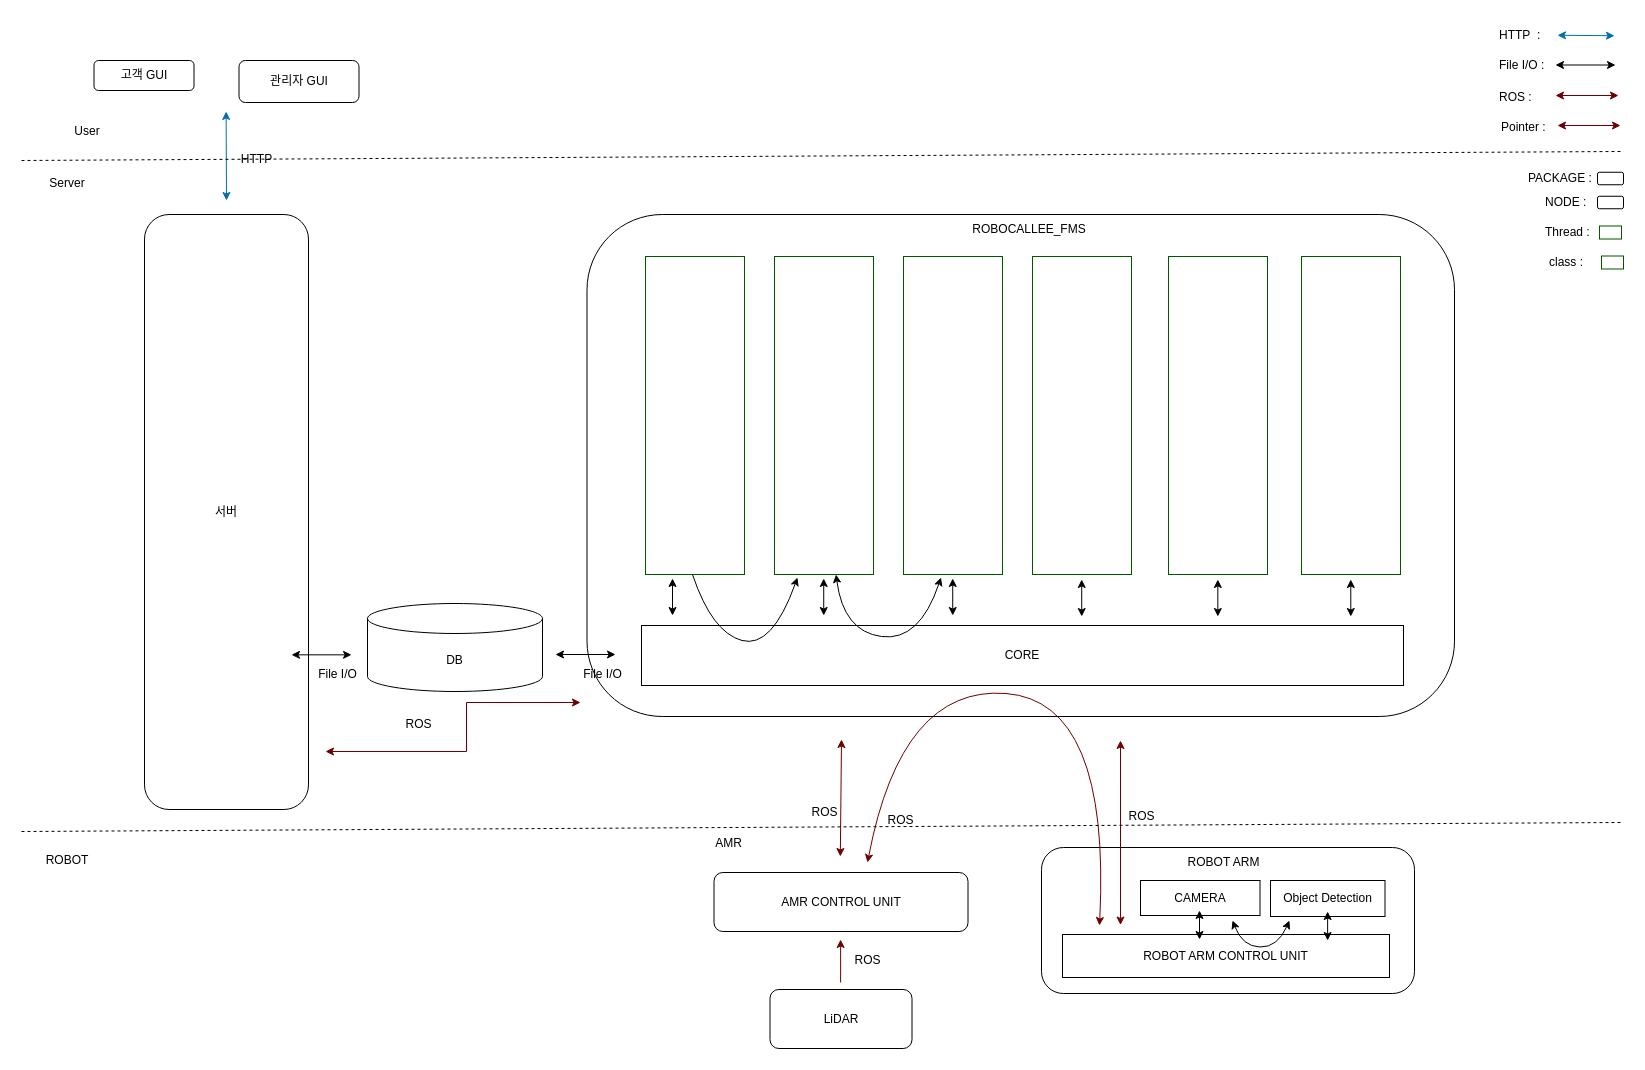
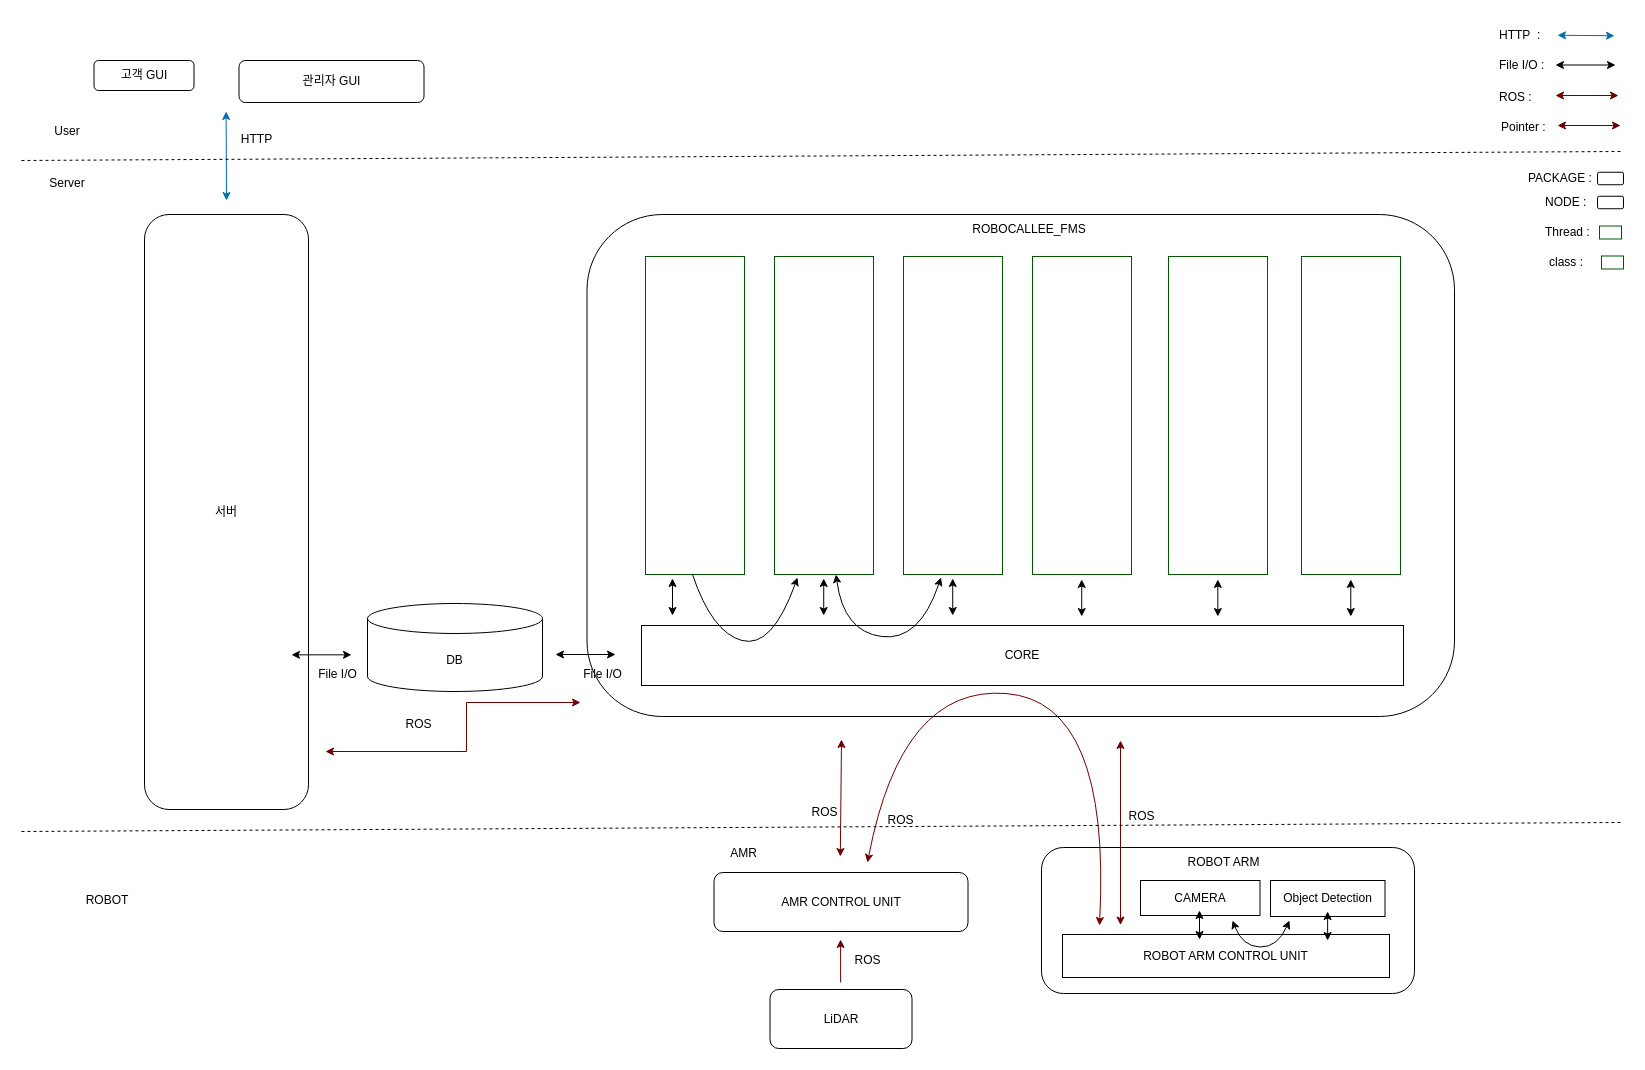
  <mxCell id="0" />
  <mxCell id="1" parent="0" />
  <mxCell id="2" value="" style="rounded=1;whiteSpace=wrap;html=1;fillColor=none;strokeColor=light-dark(#000000,#FFFF33);" parent="1" vertex="1"><mxGeometry x="1041" y="847" width="373" height="146" as="geometry" /></mxCell>
  <mxCell id="3" value="고객 GUI" style="rounded=1;whiteSpace=wrap;html=1;" parent="1" vertex="1"><mxGeometry x="93.5" y="60" width="100" height="30" as="geometry" /></mxCell>
- <mxCell id="4" value="관리자 GUI" style="rounded=1;whiteSpace=wrap;html=1;" parent="1" vertex="1"><mxGeometry x="238.5" y="60" width="120" height="42" as="geometry" /></mxCell>
+ <mxCell id="4" value="관리자 GUI" style="rounded=1;whiteSpace=wrap;html=1;" parent="1" vertex="1"><mxGeometry x="238.5" y="60" width="185" height="42" as="geometry" /></mxCell>
  <mxCell id="5" value="서버" style="rounded=1;whiteSpace=wrap;html=1;fillColor=none;strokeColor=light-dark(#000000,#FFFF33);" parent="1" vertex="1"><mxGeometry x="144" y="214" width="164" height="595" as="geometry" /></mxCell>
  <mxCell id="6" value="" style="rounded=1;whiteSpace=wrap;html=1;fillColor=none;strokeColor=light-dark(#000000,#4C0099);" parent="1" vertex="1"><mxGeometry x="586.5" y="214" width="867.5" height="502" as="geometry" /></mxCell>
  <mxCell id="7" value="DB" style="shape=cylinder3;whiteSpace=wrap;html=1;boundedLbl=1;backgroundOutline=1;size=15;fillColor=none;strokeColor=light-dark(#000000,#EA6B66);" parent="1" vertex="1"><mxGeometry x="367" y="603" width="175" height="88" as="geometry" /></mxCell>
  <mxCell id="8" value="CORE" style="rounded=0;whiteSpace=wrap;html=1;" parent="1" vertex="1"><mxGeometry x="641" y="625" width="762" height="60" as="geometry" /></mxCell>
  <mxCell id="9" value="TASK&lt;div&gt;MANAGER&lt;/div&gt;" style="rounded=0;whiteSpace=wrap;html=1;fillColor=none;strokeColor=light-dark(#005700, #127312);fontColor=light-dark(#FFFFFF,#FFFFFF);gradientColor=default;labelBorderColor=none;" parent="1" vertex="1"><mxGeometry x="645" y="256" width="99" height="318" as="geometry" /></mxCell>
  <mxCell id="10" value="AMRAdapter" style="rounded=0;whiteSpace=wrap;html=1;fillColor=none;strokeColor=light-dark(#005700, #127312);fontColor=light-dark(#FFFFFF,#FFFFFF);gradientColor=default;labelBorderColor=none;" parent="1" vertex="1"><mxGeometry x="774" y="256" width="99" height="318" as="geometry" /></mxCell>
  <mxCell id="11" value="&lt;div&gt;ROBOT ARM&lt;/div&gt;&lt;div&gt;Detection&lt;/div&gt;" style="rounded=0;whiteSpace=wrap;html=1;fillColor=none;strokeColor=light-dark(#005700, #127312);fontColor=light-dark(#FFFFFF,#FFFFFF);gradientColor=default;labelBorderColor=none;" parent="1" vertex="1"><mxGeometry x="903" y="256" width="99" height="318" as="geometry" /></mxCell>
  <mxCell id="12" value="&lt;div&gt;LOCATION&lt;/div&gt;&lt;div&gt;MANAGER&lt;/div&gt;" style="rounded=0;whiteSpace=wrap;html=1;fillColor=none;strokeColor=light-dark(#005700, #127312);fontColor=light-dark(#FFFFFF,#FFFFFF);gradientColor=default;labelBorderColor=none;" parent="1" vertex="1"><mxGeometry x="1032" y="256" width="99" height="318" as="geometry" /></mxCell>
  <mxCell id="13" value="" style="endArrow=classic;startArrow=classic;html=1;rounded=0;" parent="1" edge="1"><mxGeometry width="50" height="50" relative="1" as="geometry"><mxPoint x="672" y="615" as="sourcePoint" /><mxPoint x="672" y="578" as="targetPoint" /></mxGeometry></mxCell>
  <mxCell id="14" value="" style="endArrow=classic;startArrow=classic;html=1;rounded=0;" parent="1" edge="1"><mxGeometry width="50" height="50" relative="1" as="geometry"><mxPoint x="823.22" y="615" as="sourcePoint" /><mxPoint x="823.22" y="578" as="targetPoint" /></mxGeometry></mxCell>
  <mxCell id="15" value="" style="endArrow=classic;startArrow=classic;html=1;rounded=0;" parent="1" edge="1"><mxGeometry width="50" height="50" relative="1" as="geometry"><mxPoint x="952.22" y="615" as="sourcePoint" /><mxPoint x="952.22" y="578" as="targetPoint" /></mxGeometry></mxCell>
  <mxCell id="16" value="" style="curved=1;endArrow=classic;html=1;rounded=0;startArrow=classic;startFill=1;" parent="1" edge="1"><mxGeometry width="50" height="50" relative="1" as="geometry"><mxPoint x="835.5" y="574" as="sourcePoint" /><mxPoint x="940.5" y="577" as="targetPoint" /><Array as="points"><mxPoint x="843" y="631" /><mxPoint x="919" y="641" /></Array></mxGeometry></mxCell>
  <mxCell id="17" value="" style="curved=1;endArrow=classic;html=1;rounded=0;" parent="1" edge="1"><mxGeometry width="50" height="50" relative="1" as="geometry"><mxPoint x="692" y="574" as="sourcePoint" /><mxPoint x="797" y="577" as="targetPoint" /><Array as="points"><mxPoint x="711.5" y="632" /><mxPoint x="771.5" y="648" /></Array></mxGeometry></mxCell>
  <mxCell id="18" value="" style="endArrow=classic;startArrow=classic;html=1;rounded=0;" parent="1" edge="1"><mxGeometry width="50" height="50" relative="1" as="geometry"><mxPoint x="1081.22" y="616" as="sourcePoint" /><mxPoint x="1081.22" y="579" as="targetPoint" /></mxGeometry></mxCell>
  <mxCell id="19" value="" style="endArrow=classic;startArrow=classic;html=1;rounded=0;fillColor=#a20025;strokeColor=light-dark(#6F0000, #ff0000);" parent="1" edge="1"><mxGeometry width="50" height="50" relative="1" as="geometry"><mxPoint x="325" y="751" as="sourcePoint" /><mxPoint x="580" y="702" as="targetPoint" /><Array as="points"><mxPoint x="466" y="751" /><mxPoint x="466" y="702" /></Array></mxGeometry></mxCell>
  <mxCell id="20" value="" style="endArrow=classic;startArrow=classic;html=1;rounded=0;strokeColor=light-dark(#000000,#FFCCE6);" parent="1" edge="1"><mxGeometry width="50" height="50" relative="1" as="geometry"><mxPoint x="555" y="654" as="sourcePoint" /><mxPoint x="615" y="654" as="targetPoint" /></mxGeometry></mxCell>
  <mxCell id="21" value="" style="endArrow=classic;startArrow=classic;html=1;rounded=0;strokeColor=light-dark(#006EAF, #0000ff);fillColor=#1ba1e2;" parent="1" edge="1"><mxGeometry width="50" height="50" relative="1" as="geometry"><mxPoint x="226" y="200" as="sourcePoint" /><mxPoint x="225.62" y="111" as="targetPoint" /></mxGeometry></mxCell>
  <mxCell id="22" value="" style="endArrow=classic;startArrow=classic;html=1;rounded=0;strokeColor=light-dark(#000000,#FFCCE6);" parent="1" edge="1"><mxGeometry width="50" height="50" relative="1" as="geometry"><mxPoint x="291" y="654.33" as="sourcePoint" /><mxPoint x="351" y="654.33" as="targetPoint" /></mxGeometry></mxCell>
  <mxCell id="23" value="ROBOT ARM CONTROL UNIT" style="rounded=0;whiteSpace=wrap;html=1;" parent="1" vertex="1"><mxGeometry x="1062" y="934" width="327" height="43" as="geometry" /></mxCell>
  <mxCell id="24" value="CAMERA" style="rounded=0;whiteSpace=wrap;html=1;" parent="1" vertex="1"><mxGeometry x="1140" y="880" width="119.5" height="35" as="geometry" /></mxCell>
  <mxCell id="25" value="" style="endArrow=classic;startArrow=classic;html=1;rounded=0;fillColor=#a20025;strokeColor=light-dark(#6F0000, #ff0000);" parent="1" edge="1"><mxGeometry width="50" height="50" relative="1" as="geometry"><mxPoint x="1120" y="924.5" as="sourcePoint" /><mxPoint x="1120" y="740" as="targetPoint" /></mxGeometry></mxCell>
  <mxCell id="26" value="" style="endArrow=classic;html=1;rounded=0;strokeColor=light-dark(#6F0000, #ff0000);fillColor=#a20025;" parent="1" edge="1"><mxGeometry width="50" height="50" relative="1" as="geometry"><mxPoint x="840.12" y="982" as="sourcePoint" /><mxPoint x="840.12" y="939" as="targetPoint" /></mxGeometry></mxCell>
  <mxCell id="27" value="" style="endArrow=classic;startArrow=classic;html=1;rounded=0;fillColor=#a20025;strokeColor=light-dark(#6F0000, #ff0000);" parent="1" edge="1"><mxGeometry width="50" height="50" relative="1" as="geometry"><mxPoint x="839.83" y="856" as="sourcePoint" /><mxPoint x="841" y="739" as="targetPoint" /></mxGeometry></mxCell>
  <mxCell id="28" value="" style="curved=1;endArrow=classic;html=1;rounded=0;startArrow=classic;startFill=1;fillColor=#a20025;strokeColor=light-dark(#6F0000, #ff0000);" parent="1" edge="1"><mxGeometry width="50" height="50" relative="1" as="geometry"><mxPoint x="867" y="862" as="sourcePoint" /><mxPoint x="1099" y="925" as="targetPoint" /><Array as="points"><mxPoint x="901" y="685" /><mxPoint x="1110" y="701" /></Array></mxGeometry></mxCell>
  <mxCell id="29" value="ROBOCALLEE_FMS" style="text;html=1;align=center;verticalAlign=middle;whiteSpace=wrap;rounded=0;" parent="1" vertex="1"><mxGeometry x="959.5" y="214" width="138" height="30" as="geometry" /></mxCell>
- <mxCell id="30" value="AMR" style="text;html=1;align=center;verticalAlign=middle;whiteSpace=wrap;rounded=0;" parent="1" vertex="1"><mxGeometry x="676" y="828" width="105" height="30" as="geometry" /></mxCell>
+ <mxCell id="30" value="AMR" style="text;html=1;align=center;verticalAlign=middle;whiteSpace=wrap;rounded=0;" parent="1" vertex="1"><mxGeometry x="691" y="838" width="105" height="30" as="geometry" /></mxCell>
  <mxCell id="31" value="ROBOT ARM" style="text;html=1;align=center;verticalAlign=middle;whiteSpace=wrap;rounded=0;" parent="1" vertex="1"><mxGeometry x="1171" y="847" width="105" height="30" as="geometry" /></mxCell>
  <mxCell id="32" value="AMR CONTROL UNIT" style="rounded=1;whiteSpace=wrap;html=1;fillColor=none;strokeColor=light-dark(#000000,#FFFF33);" parent="1" vertex="1"><mxGeometry x="713.5" y="872" width="254" height="59" as="geometry" /></mxCell>
  <mxCell id="33" value="LiDAR" style="rounded=1;whiteSpace=wrap;html=1;fillColor=none;strokeColor=light-dark(#000000,#FFFF33);" parent="1" vertex="1"><mxGeometry x="769.5" y="989" width="142" height="59" as="geometry" /></mxCell>
  <mxCell id="34" value="" style="endArrow=none;dashed=1;html=1;rounded=0;" parent="1" edge="1"><mxGeometry width="50" height="50" relative="1" as="geometry"><mxPoint x="21" y="160" as="sourcePoint" /><mxPoint x="1620" y="151" as="targetPoint" /></mxGeometry></mxCell>
  <mxCell id="35" value="" style="endArrow=none;dashed=1;html=1;rounded=0;" parent="1" edge="1"><mxGeometry width="50" height="50" relative="1" as="geometry"><mxPoint x="21" y="831" as="sourcePoint" /><mxPoint x="1620" y="822" as="targetPoint" /></mxGeometry></mxCell>
  <mxCell id="36" value="File I/O" style="text;html=1;align=center;verticalAlign=middle;whiteSpace=wrap;rounded=0;" parent="1" vertex="1"><mxGeometry x="302" y="659" width="71" height="30" as="geometry" /></mxCell>
  <mxCell id="37" value="File I/O" style="text;html=1;align=center;verticalAlign=middle;whiteSpace=wrap;rounded=0;" parent="1" vertex="1"><mxGeometry x="567" y="659" width="71" height="30" as="geometry" /></mxCell>
  <mxCell id="38" value="ROS" style="text;html=1;align=center;verticalAlign=middle;whiteSpace=wrap;rounded=0;" parent="1" vertex="1"><mxGeometry x="383" y="709" width="71" height="30" as="geometry" /></mxCell>
  <mxCell id="39" value="ROS" style="text;html=1;align=center;verticalAlign=middle;whiteSpace=wrap;rounded=0;" parent="1" vertex="1"><mxGeometry x="789" y="797" width="71" height="30" as="geometry" /></mxCell>
  <mxCell id="40" value="ROS" style="text;html=1;align=center;verticalAlign=middle;whiteSpace=wrap;rounded=0;" parent="1" vertex="1"><mxGeometry x="865" y="805" width="71" height="30" as="geometry" /></mxCell>
  <mxCell id="41" value="ROS" style="text;html=1;align=center;verticalAlign=middle;whiteSpace=wrap;rounded=0;" parent="1" vertex="1"><mxGeometry x="1106" y="801" width="71" height="30" as="geometry" /></mxCell>
  <mxCell id="42" value="ROS" style="text;html=1;align=center;verticalAlign=middle;whiteSpace=wrap;rounded=0;" parent="1" vertex="1"><mxGeometry x="832" y="945" width="71" height="30" as="geometry" /></mxCell>
- <mxCell id="43" value="HTTP" style="text;html=1;align=center;verticalAlign=middle;whiteSpace=wrap;rounded=0;" parent="1" vertex="1"><mxGeometry x="221" y="144" width="71" height="30" as="geometry" /></mxCell>
- <mxCell id="44" value="User" style="text;html=1;align=center;verticalAlign=middle;whiteSpace=wrap;rounded=0;" parent="1" vertex="1"><mxGeometry x="40" y="116" width="94" height="30" as="geometry" /></mxCell>
- <mxCell id="45" value="ROBOT" style="text;html=1;align=center;verticalAlign=middle;whiteSpace=wrap;rounded=0;" parent="1" vertex="1"><mxGeometry x="20" y="845" width="94" height="30" as="geometry" /></mxCell>
+ <mxCell id="43" value="HTTP" style="text;html=1;align=center;verticalAlign=middle;whiteSpace=wrap;rounded=0;" parent="1" vertex="1"><mxGeometry x="221" y="124" width="71" height="30" as="geometry" /></mxCell>
+ <mxCell id="44" value="User" style="text;html=1;align=center;verticalAlign=middle;whiteSpace=wrap;rounded=0;" parent="1" vertex="1"><mxGeometry x="20" y="116" width="94" height="30" as="geometry" /></mxCell>
+ <mxCell id="45" value="ROBOT" style="text;html=1;align=center;verticalAlign=middle;whiteSpace=wrap;rounded=0;" parent="1" vertex="1"><mxGeometry x="60" y="885" width="94" height="30" as="geometry" /></mxCell>
  <mxCell id="46" value="Server" style="text;html=1;align=center;verticalAlign=middle;whiteSpace=wrap;rounded=0;" parent="1" vertex="1"><mxGeometry x="20" y="168" width="94" height="30" as="geometry" /></mxCell>
  <mxCell id="47" value="" style="rounded=1;whiteSpace=wrap;html=1;fillColor=none;strokeColor=light-dark(#000000,#FFFF33);" parent="1" vertex="1"><mxGeometry x="1597" y="195.75" width="26" height="12.5" as="geometry" /></mxCell>
  <mxCell id="48" value="NODE :" style="text;html=1;align=left;verticalAlign=middle;whiteSpace=wrap;rounded=0;" parent="1" vertex="1"><mxGeometry x="1543" y="187" width="73" height="30" as="geometry" /></mxCell>
  <mxCell id="49" value="Thread :" style="text;html=1;align=left;verticalAlign=middle;whiteSpace=wrap;rounded=0;" parent="1" vertex="1"><mxGeometry x="1543" y="217" width="73" height="30" as="geometry" /></mxCell>
  <mxCell id="50" value="" style="rounded=0;whiteSpace=wrap;html=1;fillColor=none;strokeColor=light-dark(#005700, #127312);fontColor=light-dark(#FFFFFF,#FFFFFF);gradientColor=default;labelBorderColor=none;" parent="1" vertex="1"><mxGeometry x="1599" y="225.5" width="22" height="13" as="geometry" /></mxCell>
  <mxCell id="51" value="File I/O :" style="text;html=1;align=left;verticalAlign=middle;whiteSpace=wrap;rounded=0;" parent="1" vertex="1"><mxGeometry x="1497" y="50" width="73" height="30" as="geometry" /></mxCell>
  <mxCell id="52" value="" style="endArrow=classic;startArrow=classic;html=1;rounded=0;strokeColor=light-dark(#000000,#FFCCE6);" parent="1" edge="1"><mxGeometry width="50" height="50" relative="1" as="geometry"><mxPoint x="1555" y="64.5" as="sourcePoint" /><mxPoint x="1615" y="64.5" as="targetPoint" /></mxGeometry></mxCell>
  <mxCell id="53" value="ROS :&amp;nbsp;" style="text;html=1;align=left;verticalAlign=middle;whiteSpace=wrap;rounded=0;" parent="1" vertex="1"><mxGeometry x="1497" y="82" width="73" height="30" as="geometry" /></mxCell>
  <mxCell id="54" value="" style="endArrow=classic;startArrow=classic;html=1;rounded=0;fillColor=#a20025;strokeColor=light-dark(#6F0000, #ff0000);" parent="1" edge="1"><mxGeometry width="50" height="50" relative="1" as="geometry"><mxPoint x="1555" y="95" as="sourcePoint" /><mxPoint x="1618" y="95" as="targetPoint" /></mxGeometry></mxCell>
  <mxCell id="55" value="HTTP&amp;nbsp; :" style="text;html=1;align=left;verticalAlign=middle;whiteSpace=wrap;rounded=0;" parent="1" vertex="1"><mxGeometry x="1497" y="20" width="73" height="30" as="geometry" /></mxCell>
  <mxCell id="56" value="" style="endArrow=classic;startArrow=classic;html=1;rounded=0;strokeColor=light-dark(#006EAF, #0000ff);fillColor=#1ba1e2;" parent="1" edge="1"><mxGeometry width="50" height="50" relative="1" as="geometry"><mxPoint x="1557" y="34.75" as="sourcePoint" /><mxPoint x="1614" y="35.25" as="targetPoint" /></mxGeometry></mxCell>
  <mxCell id="57" value="Pointer :&amp;nbsp;" style="text;html=1;align=left;verticalAlign=middle;whiteSpace=wrap;rounded=0;" parent="1" vertex="1"><mxGeometry x="1499" y="112" width="73" height="30" as="geometry" /></mxCell>
  <mxCell id="58" value="" style="endArrow=classic;startArrow=classic;html=1;rounded=0;fillColor=#a20025;strokeColor=light-dark(#6F0000,#FFFFFF);" parent="1" edge="1"><mxGeometry width="50" height="50" relative="1" as="geometry"><mxPoint x="1557" y="125" as="sourcePoint" /><mxPoint x="1620" y="125" as="targetPoint" /></mxGeometry></mxCell>
  <mxCell id="59" value="class :" style="text;html=1;align=left;verticalAlign=middle;whiteSpace=wrap;rounded=0;" parent="1" vertex="1"><mxGeometry x="1547" y="247" width="73" height="30" as="geometry" /></mxCell>
  <mxCell id="60" value="" style="rounded=0;whiteSpace=wrap;html=1;fillColor=none;strokeColor=light-dark(#005700,#FFFFFF);fontColor=light-dark(#FFFFFF,#FFFFFF);gradientColor=default;labelBorderColor=none;" parent="1" vertex="1"><mxGeometry x="1601" y="255.5" width="22" height="13" as="geometry" /></mxCell>
  <mxCell id="61" value="Object Detection" style="rounded=0;whiteSpace=wrap;html=1;" parent="1" vertex="1"><mxGeometry x="1270" y="880" width="114.5" height="36" as="geometry" /></mxCell>
  <mxCell id="62" value="" style="curved=1;endArrow=classic;html=1;rounded=0;startArrow=classic;startFill=1;" parent="1" edge="1"><mxGeometry width="50" height="50" relative="1" as="geometry"><mxPoint x="1232" y="920" as="sourcePoint" /><mxPoint x="1289" y="920" as="targetPoint" /><Array as="points"><mxPoint x="1242" y="946" /><mxPoint x="1277" y="947" /></Array></mxGeometry></mxCell>
  <mxCell id="63" value="" style="endArrow=classic;startArrow=classic;html=1;rounded=0;" parent="1" edge="1"><mxGeometry width="50" height="50" relative="1" as="geometry"><mxPoint x="1327.14" y="940" as="sourcePoint" /><mxPoint x="1327.14" y="911" as="targetPoint" /></mxGeometry></mxCell>
  <mxCell id="64" value="" style="endArrow=classic;startArrow=classic;html=1;rounded=0;" parent="1" edge="1"><mxGeometry width="50" height="50" relative="1" as="geometry"><mxPoint x="1199" y="939" as="sourcePoint" /><mxPoint x="1199" y="910" as="targetPoint" /></mxGeometry></mxCell>
  <mxCell id="65" value="&lt;div&gt;TRAFFIC&lt;/div&gt;" style="rounded=0;whiteSpace=wrap;html=1;fillColor=none;strokeColor=light-dark(#005700,#FFFFFF);fontColor=light-dark(#FFFFFF,#FFFFFF);gradientColor=default;labelBorderColor=none;" parent="1" vertex="1"><mxGeometry x="1168" y="256" width="99" height="318" as="geometry" /></mxCell>
  <mxCell id="66" value="" style="endArrow=classic;startArrow=classic;html=1;rounded=0;" parent="1" edge="1"><mxGeometry width="50" height="50" relative="1" as="geometry"><mxPoint x="1217.34" y="616" as="sourcePoint" /><mxPoint x="1217.34" y="579" as="targetPoint" /></mxGeometry></mxCell>
  <mxCell id="67" value="" style="rounded=1;whiteSpace=wrap;html=1;fillColor=none;strokeColor=light-dark(#000000,#4C0099);" parent="1" vertex="1"><mxGeometry x="1597" y="171.75" width="26" height="12.5" as="geometry" /></mxCell>
  <mxCell id="68" value="PACKAGE :" style="text;html=1;align=left;verticalAlign=middle;whiteSpace=wrap;rounded=0;" parent="1" vertex="1"><mxGeometry x="1526" y="163" width="73" height="30" as="geometry" /></mxCell>
  <mxCell id="69" value="&lt;div&gt;&lt;span style=&quot;background-color: transparent;&quot;&gt;ROS&lt;/span&gt;&lt;/div&gt;&lt;div&gt;&lt;span style=&quot;background-color: transparent;&quot;&gt;Interface&lt;/span&gt;&lt;/div&gt;" style="rounded=0;whiteSpace=wrap;html=1;fillColor=none;strokeColor=light-dark(#005700,#FFFFFF);fontColor=light-dark(#FFFFFF,#FFFFFF);gradientColor=default;labelBorderColor=none;" vertex="1" parent="1"><mxGeometry x="1301" y="256" width="99" height="318" as="geometry" /></mxCell>
  <mxCell id="70" value="" style="endArrow=classic;startArrow=classic;html=1;rounded=0;" edge="1" parent="1"><mxGeometry width="50" height="50" relative="1" as="geometry"><mxPoint x="1350.29" y="616" as="sourcePoint" /><mxPoint x="1350.29" y="579" as="targetPoint" /></mxGeometry></mxCell>
